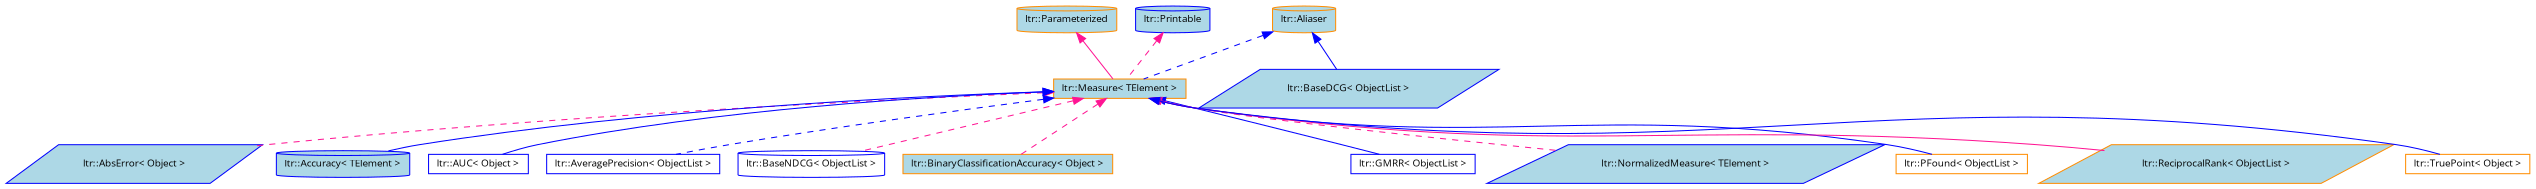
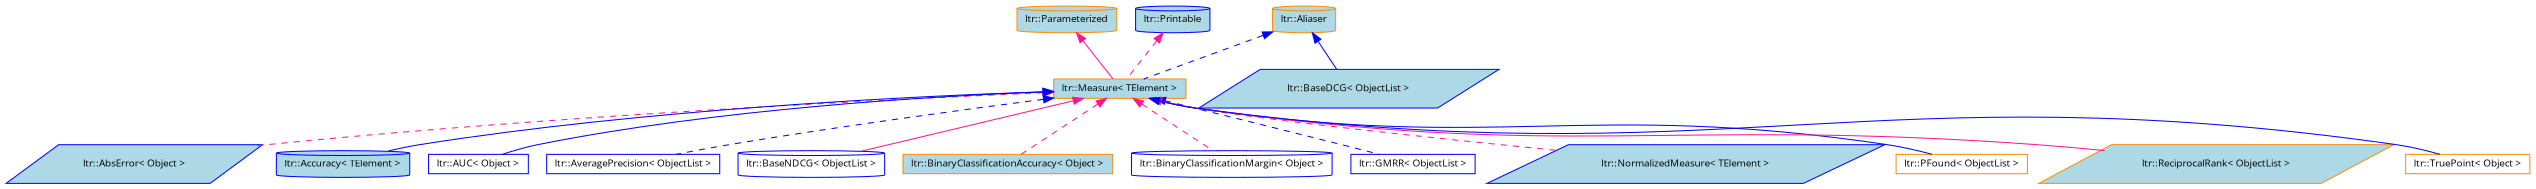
  digraph {
    fontname="Open Sans"
    rankdir=TB
    node [color=blue fillcolor=lightblue fontname="Open Sans" fontsize=10 shape=box style=filled]
    edge [color=deeppink dir=back fontname="Open Sans" fontsize=10 labelfontname=Helvetica labelfontsize=10 style=dashed]
    n1 [color=darkorange fontcolor=black height=0.2 label="ltr::Measure\< TElement \>" width=0.4]
    n2 [height=0.2 label="ltr::AbsError\< Object \>" shape=parallelogram width=0.4]
    n3 [height=0.2 label="ltr::Accuracy\< TElement \>" shape=cylinder width=0.4]
    n4 [fillcolor=white height=0.2 label="ltr::AUC\< Object \>" width=0.4]
    n5 [fillcolor=white height=0.2 label="ltr::AveragePrecision\< ObjectList \>" width=0.4]
    n6 [fillcolor=white height=0.2 label="ltr::BaseNDCG\< ObjectList \>" shape=cylinder width=0.4]
    n7 [color=darkorange height=0.2 label="ltr::BinaryClassificationAccuracy\< Object \>" width=0.4]
+   n8 [fillcolor=white height=0.2 label="ltr::BinaryClassificationMargin\< Object \>" shape=cylinder width=0.4]
    n9 [fillcolor=white height=0.2 label="ltr::GMRR\< ObjectList \>" width=0.4]
    n10 [height=0.2 label="ltr::NormalizedMeasure\< TElement \>" shape=parallelogram width=0.4]
    n11 [color=darkorange fillcolor=white height=0.2 label="ltr::PFound\< ObjectList \>" width=0.4]
    n12 [color=darkorange height=0.2 label="ltr::ReciprocalRank\< ObjectList \>" shape=parallelogram width=0.4]
    n13 [color=darkorange fillcolor=white height=0.2 label="ltr::TruePoint\< Object \>" width=0.4]
    n14 [height=0.2 label="ltr::BaseDCG\< ObjectList \>" shape=parallelogram width=0.4]
    n15 [color=darkorange height=0.2 label="ltr::Aliaser" shape=cylinder width=0.4]
    n16 [color=darkorange height=0.2 label="ltr::Parameterized" shape=cylinder width=0.4]
    n17 [height=0.2 label="ltr::Printable" shape=cylinder width=0.4]
    n1 -> n2
    n1 -> n3 [color=blue style=solid]
    n1 -> n4 [color=blue style=solid]
    n1 -> n5 [color=blue]
-   n1 -> n6
+   n1 -> n6 [style=solid]
    n1 -> n7
-   n1 -> n9 [color=blue style=solid]
+   n1 -> n8
+   n1 -> n9 [color=blue]
    n1 -> n10
    n1 -> n11 [color=blue style=solid]
    n1 -> n12 [style=solid]
    n1 -> n13 [color=blue style=solid]
    n15 -> n1 [color=blue]
    n15 -> n14 [color=blue style=solid]
    n16 -> n1 [style=solid]
    n17 -> n1
  }
